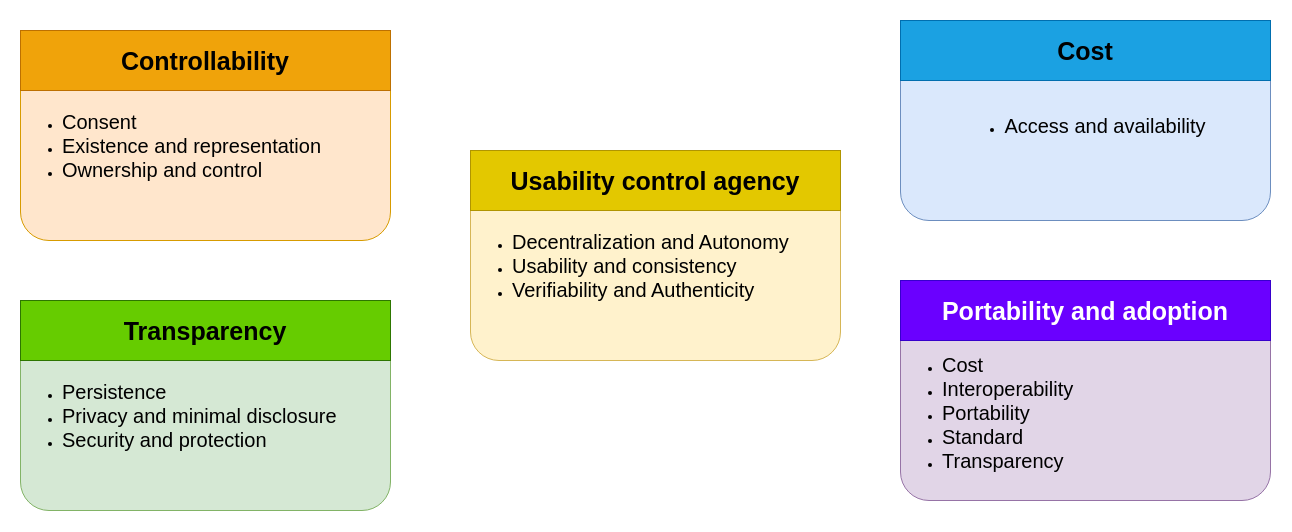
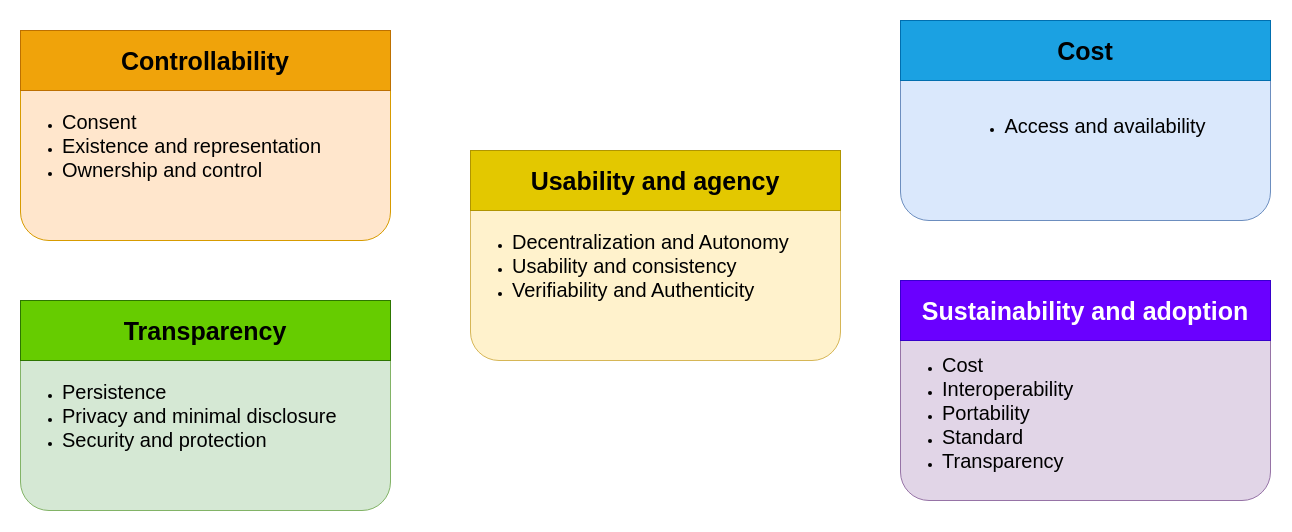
  <mxCell id="0" />
  <mxCell id="1" parent="0" />
  <mxCell id="2" value="&lt;div align=&quot;left&quot;&gt;&lt;ul&gt;&lt;li&gt;&lt;font style=&quot;font-size: 20px;&quot;&gt;Consent&lt;/font&gt;&lt;/li&gt;&lt;li&gt;&lt;font style=&quot;font-size: 20px;&quot;&gt;Existence and representation&lt;/font&gt;&lt;/li&gt;&lt;li&gt;&lt;font style=&quot;font-size: 20px;&quot;&gt;Ownership and control&lt;/font&gt;&lt;/li&gt;&lt;/ul&gt;&lt;/div&gt;" style="rounded=1;whiteSpace=wrap;html=1;align=left;fillColor=#ffe6cc;strokeColor=#d79b00;" vertex="1" parent="1"><mxGeometry x="20" y="50" width="370" height="190" as="geometry" /></mxCell>
  <mxCell id="3" value="&lt;div align=&quot;left&quot;&gt;&lt;ul&gt;&lt;li&gt;&lt;font style=&quot;font-size: 20px;&quot;&gt;Persistence&lt;/font&gt;&lt;/li&gt;&lt;li&gt;&lt;font style=&quot;font-size: 20px;&quot;&gt;Privacy and minimal disclosure&lt;/font&gt;&lt;/li&gt;&lt;li&gt;&lt;font style=&quot;font-size: 20px;&quot;&gt;Security and protection&lt;/font&gt;&lt;/li&gt;&lt;/ul&gt;&lt;/div&gt;" style="rounded=1;whiteSpace=wrap;html=1;align=left;fillColor=#d5e8d4;strokeColor=#82b366;" vertex="1" parent="1"><mxGeometry x="20" y="320" width="370" height="190" as="geometry" /></mxCell>
  <mxCell id="4" value="&lt;div align=&quot;left&quot;&gt;&lt;ul&gt;&lt;li&gt;&lt;font style=&quot;font-size: 20px;&quot;&gt;Decentralization and Autonomy&lt;/font&gt;&lt;/li&gt;&lt;li&gt;&lt;font style=&quot;font-size: 20px;&quot;&gt;Usability and consistency&lt;/font&gt;&lt;/li&gt;&lt;li&gt;&lt;font style=&quot;font-size: 20px;&quot;&gt;Verifiability and Authenticity&lt;/font&gt;&lt;/li&gt;&lt;/ul&gt;&lt;/div&gt;" style="rounded=1;whiteSpace=wrap;html=1;align=left;fillColor=#fff2cc;strokeColor=#d6b656;" vertex="1" parent="1"><mxGeometry x="470" y="170" width="370" height="190" as="geometry" /></mxCell>
  <mxCell id="5" value="&lt;b&gt;&lt;font style=&quot;font-size: 25px;&quot;&gt;Controllability&lt;/font&gt;&lt;/b&gt;" style="rounded=0;whiteSpace=wrap;html=1;fillColor=#f0a30a;fontColor=#000000;strokeColor=#BD7000;" vertex="1" parent="1"><mxGeometry x="20" y="30" width="370" height="60" as="geometry" /></mxCell>
- <mxCell id="6" value="&lt;div&gt;&lt;b&gt;&lt;font style=&quot;font-size: 25px;&quot;&gt;Usability control agency&lt;/font&gt;&lt;/b&gt;&lt;/div&gt;" style="rounded=0;whiteSpace=wrap;html=1;fillColor=#e3c800;fontColor=#000000;strokeColor=#B09500;" vertex="1" parent="1"><mxGeometry x="470" y="150" width="370" height="60" as="geometry" /></mxCell>
+ <mxCell id="6" value="&lt;div&gt;&lt;b&gt;&lt;font style=&quot;font-size: 25px;&quot;&gt;Usability and agency&lt;/font&gt;&lt;/b&gt;&lt;/div&gt;" style="rounded=0;whiteSpace=wrap;html=1;fillColor=#e3c800;fontColor=#000000;strokeColor=#B09500;" vertex="1" parent="1"><mxGeometry x="470" y="150" width="370" height="60" as="geometry" /></mxCell>
  <mxCell id="7" value="&lt;span style=&quot;color: rgb(0, 0, 0);&quot;&gt;&lt;b&gt;&lt;font style=&quot;font-size: 25px;&quot;&gt;Transparency&lt;font&gt;&lt;br&gt;&lt;/font&gt;&lt;/font&gt;&lt;/b&gt;&lt;/span&gt;" style="rounded=0;whiteSpace=wrap;html=1;fillColor=#66CC00;strokeColor=#2D7600;fontColor=#ffffff;" vertex="1" parent="1"><mxGeometry x="20" y="300" width="370" height="60" as="geometry" /></mxCell>
  <mxCell id="8" value="&lt;div&gt;&lt;ul&gt;&lt;li&gt;&lt;font style=&quot;font-size: 20px;&quot;&gt;Access and availability&lt;/font&gt;&lt;/li&gt;&lt;/ul&gt;&lt;/div&gt;" style="rounded=1;whiteSpace=wrap;html=1;fillColor=#dae8fc;strokeColor=#6c8ebf;" vertex="1" parent="1"><mxGeometry x="900" y="30" width="370" height="190" as="geometry" /></mxCell>
  <mxCell id="9" value="&lt;div align=&quot;left&quot;&gt;&lt;br&gt;&lt;ul&gt;&lt;li&gt;&lt;font style=&quot;font-size: 20px;&quot;&gt;Cost&lt;/font&gt;&lt;/li&gt;&lt;li&gt;&lt;font style=&quot;font-size: 20px;&quot;&gt;Interoperability&lt;/font&gt;&lt;/li&gt;&lt;li&gt;&lt;font style=&quot;font-size: 20px;&quot;&gt;Portability&lt;/font&gt;&lt;/li&gt;&lt;li&gt;&lt;font style=&quot;font-size: 20px;&quot;&gt;Standard&lt;/font&gt;&lt;/li&gt;&lt;li&gt;&lt;font style=&quot;font-size: 20px;&quot;&gt;Transparency&lt;/font&gt;&lt;/li&gt;&lt;/ul&gt;&lt;/div&gt;" style="rounded=1;whiteSpace=wrap;html=1;align=left;fillColor=#e1d5e7;strokeColor=#9673a6;" vertex="1" parent="1"><mxGeometry x="900" y="310" width="370" height="190" as="geometry" /></mxCell>
- <mxCell id="10" value="&lt;b&gt;&lt;font style=&quot;font-size: 25px;&quot;&gt;Portability and adoption&lt;br&gt;&lt;/font&gt;&lt;/b&gt;" style="rounded=0;whiteSpace=wrap;html=1;fillColor=#6a00ff;fontColor=#ffffff;strokeColor=#3700CC;" vertex="1" parent="1"><mxGeometry x="900" y="280" width="370" height="60" as="geometry" /></mxCell>
+ <mxCell id="10" value="&lt;b&gt;&lt;font style=&quot;font-size: 25px;&quot;&gt;Sustainability and adoption&lt;br&gt;&lt;/font&gt;&lt;/b&gt;" style="rounded=0;whiteSpace=wrap;html=1;fillColor=#6a00ff;fontColor=#ffffff;strokeColor=#3700CC;" vertex="1" parent="1"><mxGeometry x="900" y="280" width="370" height="60" as="geometry" /></mxCell>
  <mxCell id="11" value="&lt;b&gt;&lt;font style=&quot;font-size: 25px; color: rgb(0, 0, 0);&quot;&gt;Cost&lt;font&gt;&lt;br&gt;&lt;/font&gt;&lt;/font&gt;&lt;/b&gt;" style="rounded=0;whiteSpace=wrap;html=1;fillColor=#1ba1e2;fontColor=#ffffff;strokeColor=#006EAF;" vertex="1" parent="1"><mxGeometry x="900" y="20" width="370" height="60" as="geometry" /></mxCell>
